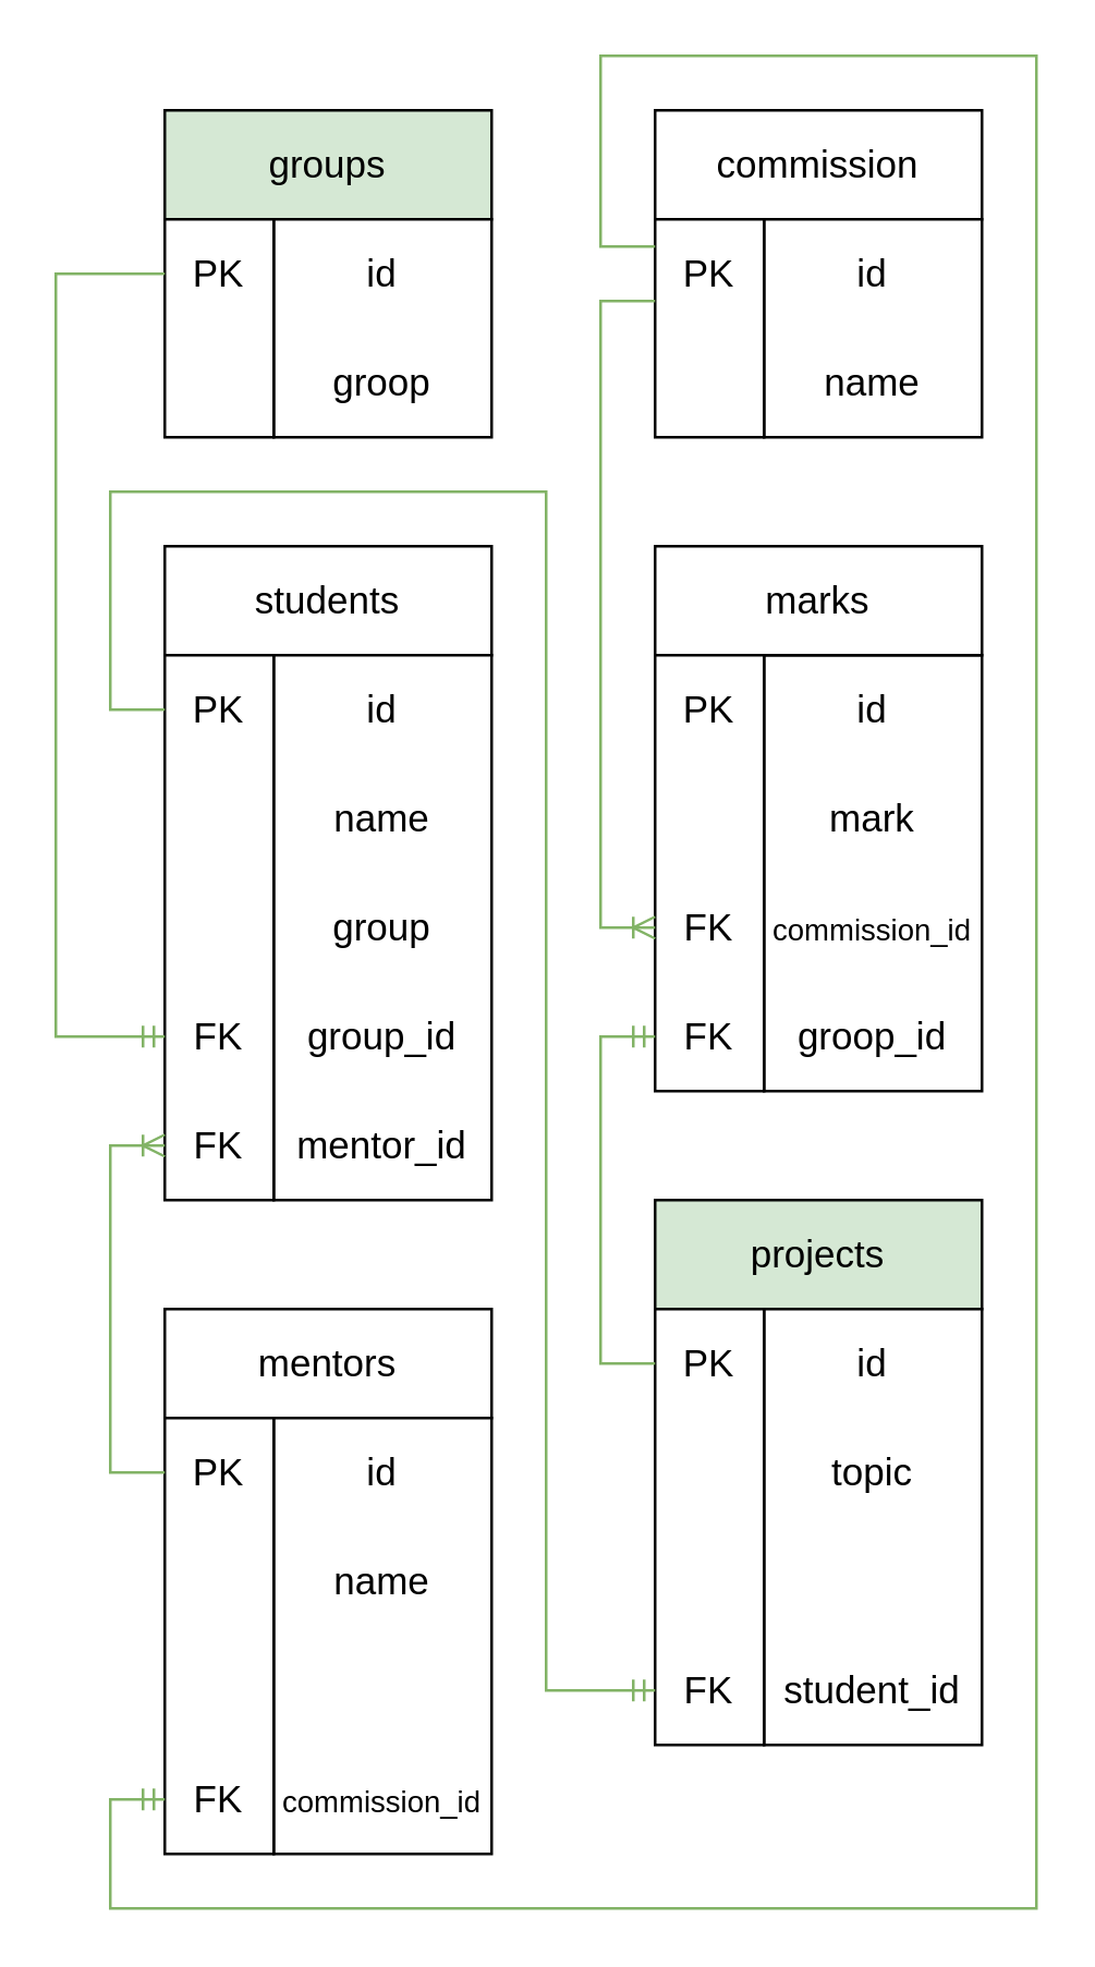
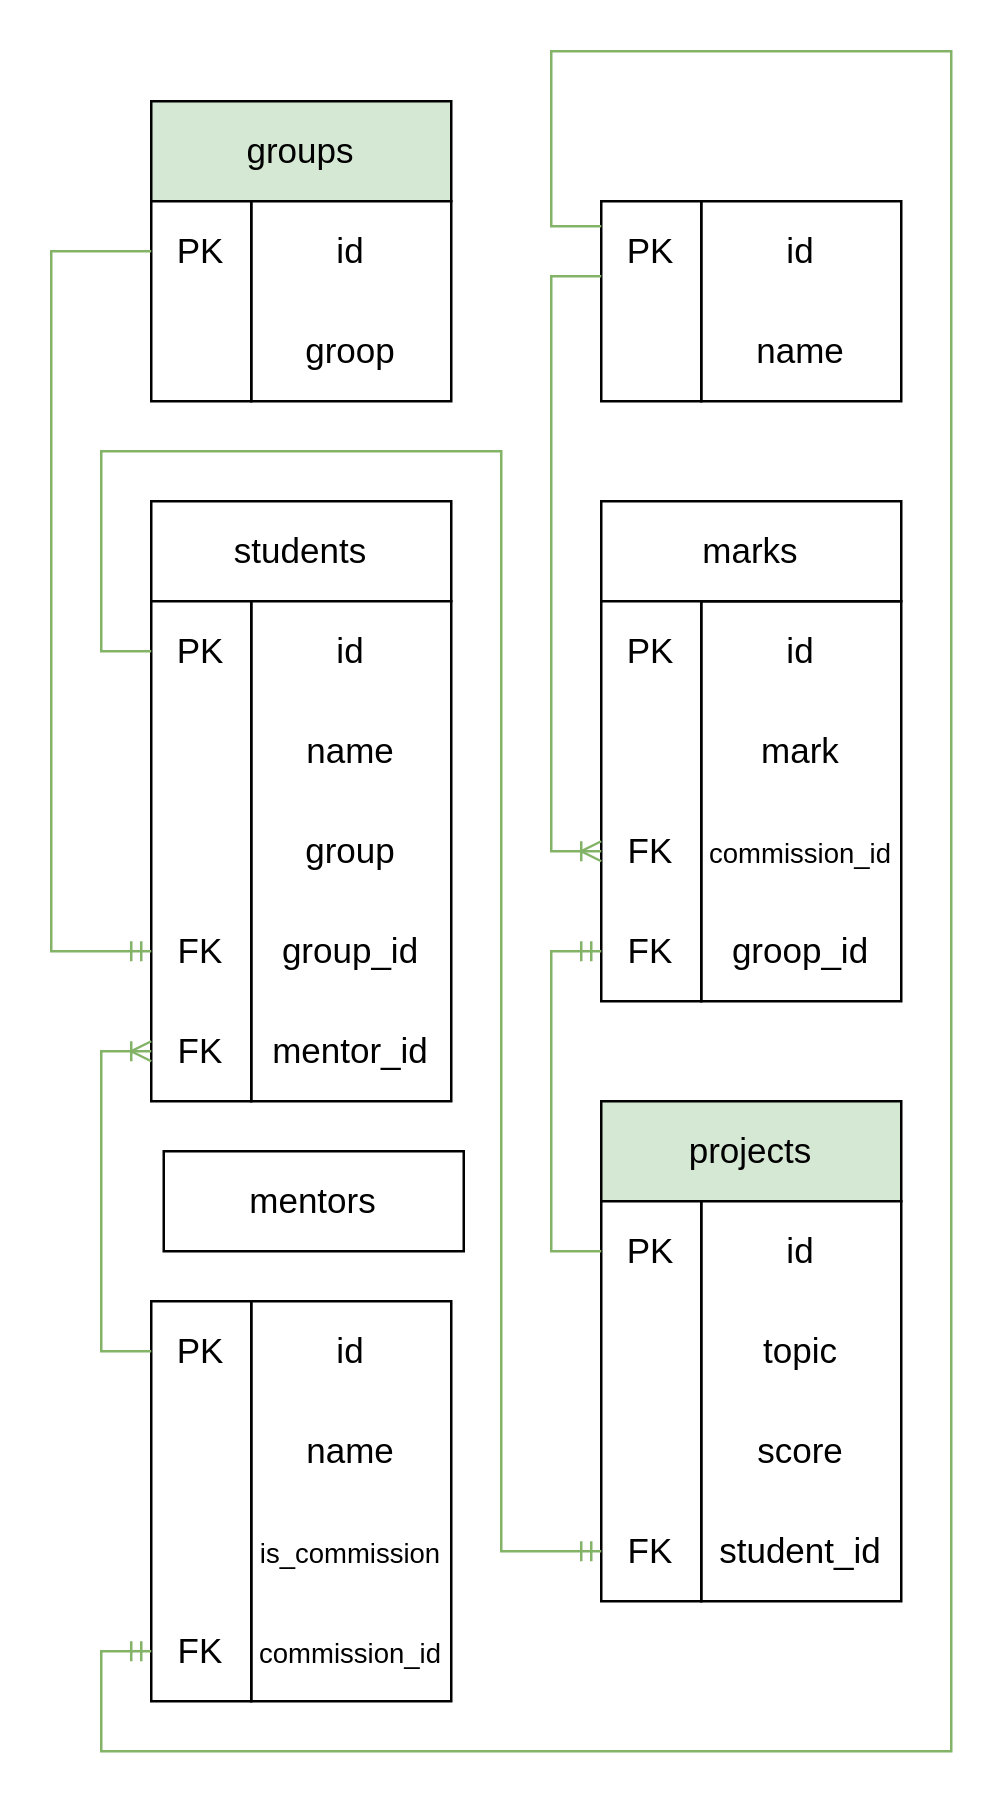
  <mxCell id="0" />
  <mxCell id="1" parent="0" />
  <mxCell id="2" value="" style="rounded=0;whiteSpace=wrap;html=1;" parent="1" vertex="1"><mxGeometry x="280" y="240" width="80" height="160" as="geometry" /></mxCell>
  <mxCell id="3" value="&lt;font style=&quot;font-size: 14px;&quot;&gt;students&lt;/font&gt;" style="rounded=0;whiteSpace=wrap;html=1;" parent="1" vertex="1"><mxGeometry x="60" y="200" width="120" height="40" as="geometry" /></mxCell>
  <mxCell id="4" value="" style="rounded=0;whiteSpace=wrap;html=1;" parent="1" vertex="1"><mxGeometry x="100" y="240" width="80" height="200" as="geometry" /></mxCell>
  <mxCell id="5" value="" style="rounded=0;whiteSpace=wrap;html=1;" parent="1" vertex="1"><mxGeometry x="60" y="240" width="40" height="200" as="geometry" /></mxCell>
  <mxCell id="6" value="PK" style="text;html=1;strokeColor=none;fillColor=none;align=center;verticalAlign=middle;whiteSpace=wrap;rounded=0;fontSize=14;" parent="1" vertex="1"><mxGeometry x="60" y="240" width="40" height="40" as="geometry" /></mxCell>
  <mxCell id="7" value="name" style="text;html=1;strokeColor=none;fillColor=none;align=center;verticalAlign=middle;whiteSpace=wrap;rounded=0;fontSize=14;" parent="1" vertex="1"><mxGeometry x="100" y="280" width="80" height="40" as="geometry" /></mxCell>
  <mxCell id="8" value="mark" style="text;html=1;strokeColor=none;fillColor=none;align=center;verticalAlign=middle;whiteSpace=wrap;rounded=0;fontSize=14;" parent="1" vertex="1"><mxGeometry x="280" y="280" width="80" height="40" as="geometry" /></mxCell>
  <mxCell id="9" value="&lt;font style=&quot;font-size: 14px;&quot;&gt;groups&lt;/font&gt;" style="rounded=0;whiteSpace=wrap;html=1;fillColor=#d5e8d4;" parent="1" vertex="1"><mxGeometry x="60" y="40" width="120" height="40" as="geometry" /></mxCell>
  <mxCell id="10" value="" style="rounded=0;whiteSpace=wrap;html=1;" parent="1" vertex="1"><mxGeometry x="100" y="80" width="80" height="80" as="geometry" /></mxCell>
  <mxCell id="11" value="" style="rounded=0;whiteSpace=wrap;html=1;" parent="1" vertex="1"><mxGeometry x="60" y="80" width="40" height="80" as="geometry" /></mxCell>
  <mxCell id="12" value="PK" style="text;html=1;strokeColor=none;fillColor=none;align=center;verticalAlign=middle;whiteSpace=wrap;rounded=0;fontSize=14;" parent="1" vertex="1"><mxGeometry x="60" y="80" width="40" height="40" as="geometry" /></mxCell>
  <mxCell id="13" value="groop" style="text;html=1;strokeColor=none;fillColor=none;align=center;verticalAlign=middle;whiteSpace=wrap;rounded=0;fontSize=14;" parent="1" vertex="1"><mxGeometry x="100" y="120" width="80" height="40" as="geometry" /></mxCell>
  <mxCell id="14" value="group" style="text;html=1;strokeColor=none;fillColor=none;align=center;verticalAlign=middle;whiteSpace=wrap;rounded=0;fontSize=14;" parent="1" vertex="1"><mxGeometry x="100" y="320" width="80" height="40" as="geometry" /></mxCell>
  <mxCell id="15" value="&lt;font style=&quot;font-size: 14px;&quot;&gt;projects&lt;/font&gt;" style="rounded=0;whiteSpace=wrap;html=1;fillColor=#d5e8d4;" parent="1" vertex="1"><mxGeometry x="240" y="440" width="120" height="40" as="geometry" /></mxCell>
  <mxCell id="16" value="" style="rounded=0;whiteSpace=wrap;html=1;" parent="1" vertex="1"><mxGeometry x="280" y="480" width="80" height="160" as="geometry" /></mxCell>
  <mxCell id="17" value="" style="rounded=0;whiteSpace=wrap;html=1;" parent="1" vertex="1"><mxGeometry x="240" y="480" width="40" height="160" as="geometry" /></mxCell>
  <mxCell id="18" value="PK" style="text;html=1;strokeColor=none;fillColor=none;align=center;verticalAlign=middle;whiteSpace=wrap;rounded=0;fontSize=14;" parent="1" vertex="1"><mxGeometry x="240" y="480" width="40" height="40" as="geometry" /></mxCell>
  <mxCell id="19" value="topic" style="text;html=1;strokeColor=none;fillColor=none;align=center;verticalAlign=middle;whiteSpace=wrap;rounded=0;fontSize=14;" parent="1" vertex="1"><mxGeometry x="280" y="520" width="80" height="40" as="geometry" /></mxCell>
- <mxCell id="21" value="&lt;font style=&quot;font-size: 14px;&quot;&gt;mentors&lt;/font&gt;" style="rounded=0;whiteSpace=wrap;html=1;" parent="1" vertex="1"><mxGeometry x="60" y="480" width="120" height="40" as="geometry" /></mxCell>
+ <mxCell id="20" value="score" style="text;html=1;strokeColor=none;fillColor=none;align=center;verticalAlign=middle;whiteSpace=wrap;rounded=0;fontSize=14;" parent="1" vertex="1"><mxGeometry x="280" y="560" width="80" height="40" as="geometry" /></mxCell>
+ <mxCell id="21" value="&lt;font style=&quot;font-size: 14px;&quot;&gt;mentors&lt;/font&gt;" style="rounded=0;whiteSpace=wrap;html=1;" parent="1" vertex="1"><mxGeometry x="65" y="460" width="120" height="40" as="geometry" /></mxCell>
  <mxCell id="22" value="" style="rounded=0;whiteSpace=wrap;html=1;" parent="1" vertex="1"><mxGeometry x="100" y="520" width="80" height="160" as="geometry" /></mxCell>
  <mxCell id="23" value="" style="rounded=0;whiteSpace=wrap;html=1;" parent="1" vertex="1"><mxGeometry x="60" y="520" width="40" height="160" as="geometry" /></mxCell>
  <mxCell id="24" value="PK" style="text;html=1;strokeColor=none;fillColor=none;align=center;verticalAlign=middle;whiteSpace=wrap;rounded=0;fontSize=14;" parent="1" vertex="1"><mxGeometry x="60" y="520" width="40" height="40" as="geometry" /></mxCell>
  <mxCell id="25" value="name" style="text;html=1;strokeColor=none;fillColor=none;align=center;verticalAlign=middle;whiteSpace=wrap;rounded=0;fontSize=14;" parent="1" vertex="1"><mxGeometry x="100" y="560" width="80" height="40" as="geometry" /></mxCell>
- <mxCell id="26" value="&lt;font style=&quot;font-size: 14px;&quot;&gt;commission&lt;/font&gt;" style="rounded=0;whiteSpace=wrap;html=1;" parent="1" vertex="1"><mxGeometry x="240" y="40" width="120" height="40" as="geometry" /></mxCell>
  <mxCell id="27" value="" style="rounded=0;whiteSpace=wrap;html=1;" parent="1" vertex="1"><mxGeometry x="280" y="80" width="80" height="80" as="geometry" /></mxCell>
  <mxCell id="28" value="" style="rounded=0;whiteSpace=wrap;html=1;" parent="1" vertex="1"><mxGeometry x="240" y="80" width="40" height="80" as="geometry" /></mxCell>
  <mxCell id="29" value="PK" style="text;html=1;strokeColor=none;fillColor=none;align=center;verticalAlign=middle;whiteSpace=wrap;rounded=0;fontSize=14;" parent="1" vertex="1"><mxGeometry x="240" y="80" width="40" height="40" as="geometry" /></mxCell>
  <mxCell id="30" value="name" style="text;html=1;strokeColor=none;fillColor=none;align=center;verticalAlign=middle;whiteSpace=wrap;rounded=0;fontSize=14;" parent="1" vertex="1"><mxGeometry x="280" y="120" width="80" height="40" as="geometry" /></mxCell>
  <mxCell id="31" value="mentor_id" style="text;html=1;strokeColor=none;fillColor=none;align=center;verticalAlign=middle;whiteSpace=wrap;rounded=0;fontSize=14;" parent="1" vertex="1"><mxGeometry x="100" y="400" width="80" height="40" as="geometry" /></mxCell>
  <mxCell id="32" value="&lt;font style=&quot;font-size: 14px;&quot;&gt;marks&lt;/font&gt;" style="rounded=0;whiteSpace=wrap;html=1;" parent="1" vertex="1"><mxGeometry x="240" y="200" width="120" height="40" as="geometry" /></mxCell>
  <mxCell id="33" value="" style="rounded=0;whiteSpace=wrap;html=1;" parent="1" vertex="1"><mxGeometry x="240" y="240" width="40" height="160" as="geometry" /></mxCell>
  <mxCell id="34" value="PK" style="text;html=1;strokeColor=none;fillColor=none;align=center;verticalAlign=middle;whiteSpace=wrap;rounded=0;fontSize=14;" parent="1" vertex="1"><mxGeometry x="240" y="240" width="40" height="40" as="geometry" /></mxCell>
  <mxCell id="35" value="id" style="text;html=1;strokeColor=none;fillColor=none;align=center;verticalAlign=middle;whiteSpace=wrap;rounded=0;fontSize=14;" parent="1" vertex="1"><mxGeometry x="100" y="240" width="80" height="40" as="geometry" /></mxCell>
  <mxCell id="36" value="id" style="text;html=1;strokeColor=none;fillColor=none;align=center;verticalAlign=middle;whiteSpace=wrap;rounded=0;fontSize=14;" parent="1" vertex="1"><mxGeometry x="100" y="520" width="80" height="40" as="geometry" /></mxCell>
  <mxCell id="37" value="id" style="text;html=1;strokeColor=none;fillColor=none;align=center;verticalAlign=middle;whiteSpace=wrap;rounded=0;fontSize=14;" parent="1" vertex="1"><mxGeometry x="100" y="80" width="80" height="40" as="geometry" /></mxCell>
  <mxCell id="38" value="group_id" style="text;html=1;strokeColor=none;fillColor=none;align=center;verticalAlign=middle;whiteSpace=wrap;rounded=0;fontSize=14;" parent="1" vertex="1"><mxGeometry x="100" y="360" width="80" height="40" as="geometry" /></mxCell>
  <mxCell id="39" value="" style="edgeStyle=orthogonalEdgeStyle;fontSize=12;html=1;endArrow=none;startArrow=ERmandOne;rounded=0;entryX=0;entryY=0.5;entryDx=0;entryDy=0;exitX=0;exitY=0.5;exitDx=0;exitDy=0;fillColor=#d5e8d4;strokeColor=#82b366;endFill=0;" parent="1" source="40" target="12" edge="1"><mxGeometry width="100" height="100" relative="1" as="geometry"><mxPoint x="-60" y="800" as="sourcePoint" /><mxPoint x="40" y="700" as="targetPoint" /><Array as="points"><mxPoint x="20" y="380" /><mxPoint x="20" y="100" /></Array></mxGeometry></mxCell>
  <mxCell id="40" value="FK" style="text;html=1;strokeColor=none;fillColor=none;align=center;verticalAlign=middle;whiteSpace=wrap;rounded=0;fontSize=14;" parent="1" vertex="1"><mxGeometry x="60" y="360" width="40" height="40" as="geometry" /></mxCell>
  <mxCell id="41" value="FK" style="text;html=1;strokeColor=none;fillColor=none;align=center;verticalAlign=middle;whiteSpace=wrap;rounded=0;fontSize=14;" parent="1" vertex="1"><mxGeometry x="60" y="400" width="40" height="40" as="geometry" /></mxCell>
  <mxCell id="42" value="" style="edgeStyle=orthogonalEdgeStyle;fontSize=12;html=1;endArrow=ERoneToMany;rounded=0;exitX=0;exitY=0.5;exitDx=0;exitDy=0;entryX=0;entryY=0.5;entryDx=0;entryDy=0;fillColor=#d5e8d4;strokeColor=#82b366;" parent="1" source="24" target="41" edge="1"><mxGeometry width="100" height="100" relative="1" as="geometry"><mxPoint x="120" y="510" as="sourcePoint" /><mxPoint x="220" y="410" as="targetPoint" /><Array as="points"><mxPoint x="40" y="540" /><mxPoint x="40" y="420" /></Array></mxGeometry></mxCell>
  <mxCell id="43" value="&lt;font style=&quot;font-size: 11px;&quot;&gt;commission_id&lt;/font&gt;" style="text;html=1;strokeColor=none;fillColor=none;align=center;verticalAlign=middle;whiteSpace=wrap;rounded=0;fontSize=14;" parent="1" vertex="1"><mxGeometry x="280" y="320" width="80" height="40" as="geometry" /></mxCell>
  <mxCell id="44" value="student_id" style="text;html=1;strokeColor=none;fillColor=none;align=center;verticalAlign=middle;whiteSpace=wrap;rounded=0;fontSize=14;" parent="1" vertex="1"><mxGeometry x="280" y="600" width="80" height="40" as="geometry" /></mxCell>
  <mxCell id="45" value="groop_id" style="text;html=1;strokeColor=none;fillColor=none;align=center;verticalAlign=middle;whiteSpace=wrap;rounded=0;fontSize=14;" parent="1" vertex="1"><mxGeometry x="280" y="360" width="80" height="40" as="geometry" /></mxCell>
  <mxCell id="46" value="id" style="text;html=1;strokeColor=none;fillColor=none;align=center;verticalAlign=middle;whiteSpace=wrap;rounded=0;fontSize=14;" parent="1" vertex="1"><mxGeometry x="280" y="240" width="80" height="40" as="geometry" /></mxCell>
  <mxCell id="47" value="FK" style="text;html=1;strokeColor=none;fillColor=none;align=center;verticalAlign=middle;whiteSpace=wrap;rounded=0;fontSize=14;" parent="1" vertex="1"><mxGeometry x="240" y="360" width="40" height="40" as="geometry" /></mxCell>
  <mxCell id="48" value="FK" style="text;html=1;strokeColor=none;fillColor=none;align=center;verticalAlign=middle;whiteSpace=wrap;rounded=0;fontSize=14;" parent="1" vertex="1"><mxGeometry x="240" y="320" width="40" height="40" as="geometry" /></mxCell>
  <mxCell id="49" value="FK" style="text;html=1;strokeColor=none;fillColor=none;align=center;verticalAlign=middle;whiteSpace=wrap;rounded=0;fontSize=14;" parent="1" vertex="1"><mxGeometry x="240" y="600" width="40" height="40" as="geometry" /></mxCell>
  <mxCell id="50" value="id" style="text;html=1;strokeColor=none;fillColor=none;align=center;verticalAlign=middle;whiteSpace=wrap;rounded=0;fontSize=14;" parent="1" vertex="1"><mxGeometry x="280" y="80" width="80" height="40" as="geometry" /></mxCell>
  <mxCell id="51" value="id" style="text;html=1;strokeColor=none;fillColor=none;align=center;verticalAlign=middle;whiteSpace=wrap;rounded=0;fontSize=14;" parent="1" vertex="1"><mxGeometry x="280" y="480" width="80" height="40" as="geometry" /></mxCell>
+ <mxCell id="52" value="&lt;font style=&quot;font-size: 11px;&quot;&gt;is_commission&lt;/font&gt;" style="text;html=1;strokeColor=none;fillColor=none;align=center;verticalAlign=middle;whiteSpace=wrap;rounded=0;fontSize=14;" parent="1" vertex="1"><mxGeometry x="100" y="600" width="80" height="40" as="geometry" /></mxCell>
  <mxCell id="53" value="&lt;font style=&quot;font-size: 11px;&quot;&gt;commission_id&lt;/font&gt;" style="text;html=1;strokeColor=none;fillColor=none;align=center;verticalAlign=middle;whiteSpace=wrap;rounded=0;fontSize=14;" parent="1" vertex="1"><mxGeometry x="100" y="640" width="80" height="40" as="geometry" /></mxCell>
  <mxCell id="54" value="FK" style="text;html=1;strokeColor=none;fillColor=none;align=center;verticalAlign=middle;whiteSpace=wrap;rounded=0;fontSize=14;" parent="1" vertex="1"><mxGeometry x="60" y="640" width="40" height="40" as="geometry" /></mxCell>
  <mxCell id="55" value="" style="edgeStyle=orthogonalEdgeStyle;fontSize=12;html=1;endArrow=ERmandOne;rounded=0;exitX=0;exitY=0.5;exitDx=0;exitDy=0;entryX=0;entryY=0.5;entryDx=0;entryDy=0;fillColor=#d5e8d4;strokeColor=#82b366;" parent="1" source="18" target="47" edge="1"><mxGeometry width="100" height="100" relative="1" as="geometry"><mxPoint x="420" y="400" as="sourcePoint" /><mxPoint x="520" y="300" as="targetPoint" /><Array as="points"><mxPoint x="220" y="500" /><mxPoint x="220" y="380" /></Array></mxGeometry></mxCell>
  <mxCell id="56" value="" style="edgeStyle=orthogonalEdgeStyle;fontSize=12;html=1;endArrow=ERoneToMany;rounded=0;exitX=0;exitY=0.75;exitDx=0;exitDy=0;entryX=0;entryY=0.5;entryDx=0;entryDy=0;fillColor=#d5e8d4;strokeColor=#82b366;" parent="1" source="29" target="48" edge="1"><mxGeometry width="100" height="100" relative="1" as="geometry"><mxPoint x="320" y="400" as="sourcePoint" /><mxPoint x="420" y="300" as="targetPoint" /><Array as="points"><mxPoint x="220" y="110" /><mxPoint x="220" y="340" /></Array></mxGeometry></mxCell>
  <mxCell id="57" value="" style="edgeStyle=orthogonalEdgeStyle;fontSize=12;html=1;endArrow=ERmandOne;rounded=0;exitX=0;exitY=0.5;exitDx=0;exitDy=0;entryX=0;entryY=0.5;entryDx=0;entryDy=0;fillColor=#d5e8d4;strokeColor=#82b366;" parent="1" source="6" target="49" edge="1"><mxGeometry width="100" height="100" relative="1" as="geometry"><mxPoint x="460" y="520" as="sourcePoint" /><mxPoint x="460" y="400" as="targetPoint" /><Array as="points"><mxPoint x="40" y="260" /><mxPoint x="40" y="180" /><mxPoint x="200" y="180" /><mxPoint x="200" y="620" /></Array></mxGeometry></mxCell>
  <mxCell id="58" value="" style="edgeStyle=orthogonalEdgeStyle;fontSize=12;html=1;endArrow=ERmandOne;rounded=0;exitX=0;exitY=0.25;exitDx=0;exitDy=0;entryX=0;entryY=0.5;entryDx=0;entryDy=0;fillColor=#d5e8d4;strokeColor=#82b366;" parent="1" source="29" target="54" edge="1"><mxGeometry width="100" height="100" relative="1" as="geometry"><mxPoint x="450" y="494" as="sourcePoint" /><mxPoint x="450" y="374" as="targetPoint" /><Array as="points"><mxPoint x="220" y="90" /><mxPoint x="220" y="20" /><mxPoint x="380" y="20" /><mxPoint x="380" y="700" /><mxPoint x="40" y="700" /><mxPoint x="40" y="660" /></Array></mxGeometry></mxCell>
